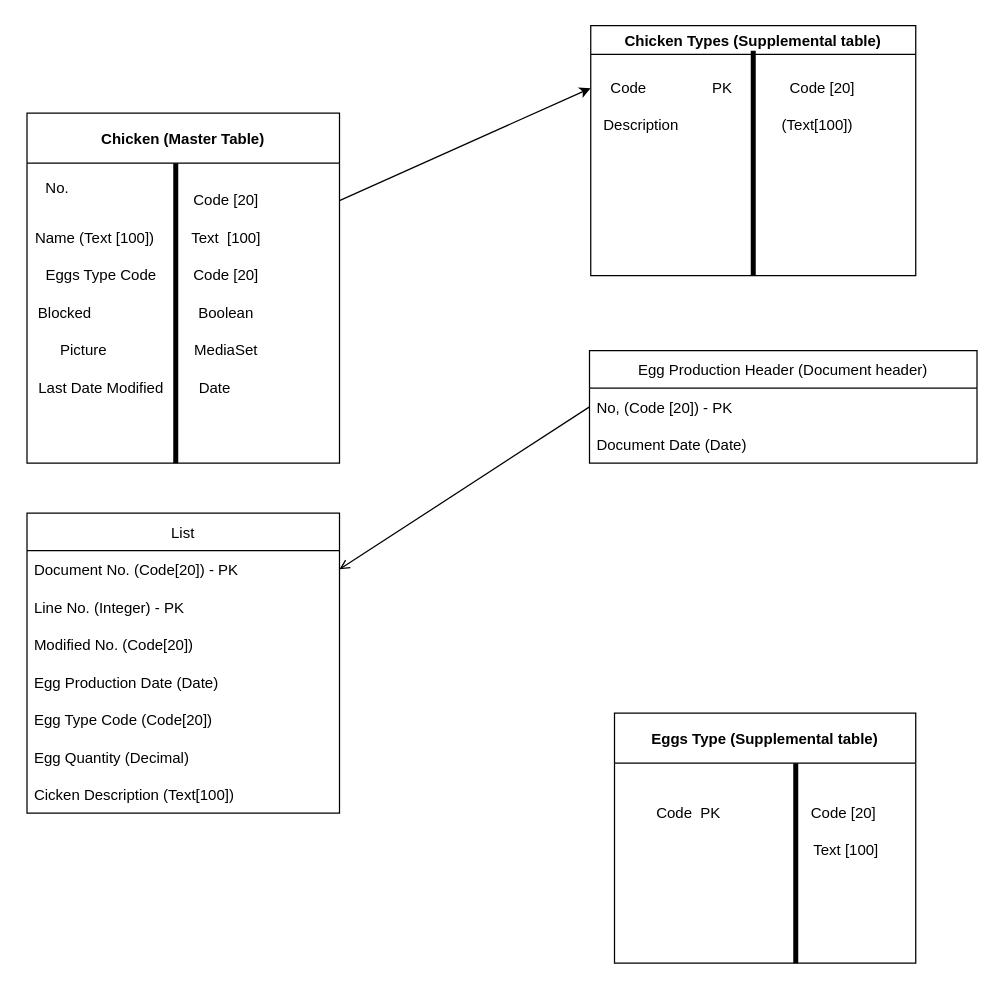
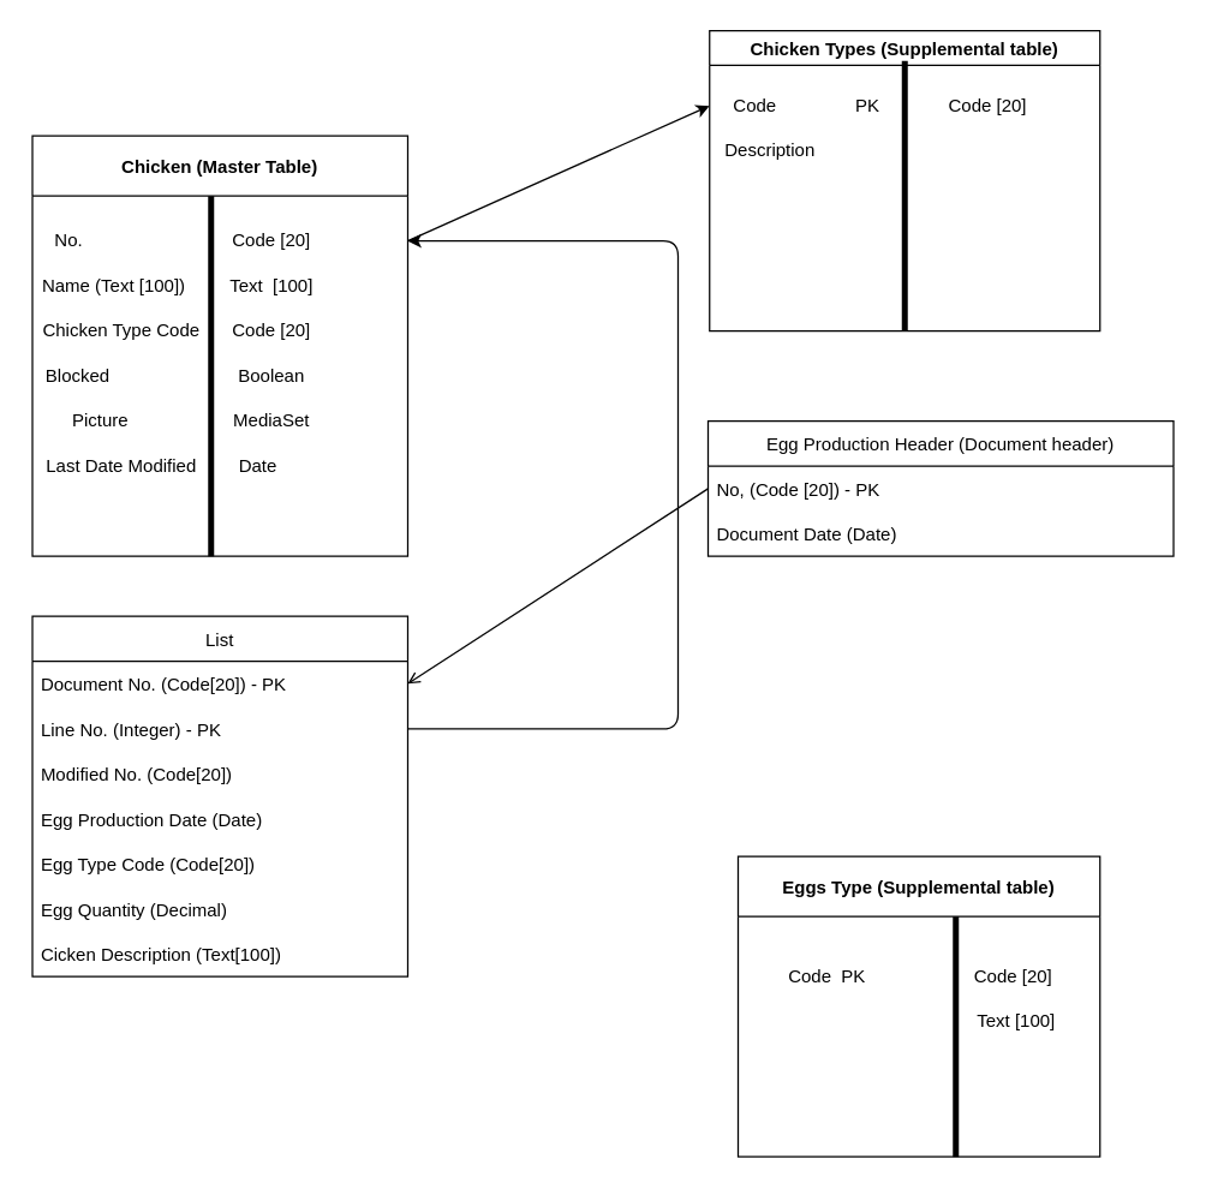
  <mxCell id="0" />
  <mxCell id="1" parent="0" />
  <mxCell id="2" style="edgeStyle=none;html=1;exitX=1;exitY=0.25;exitDx=0;exitDy=0;entryX=0;entryY=0.25;entryDx=0;entryDy=0;" parent="1" source="3" target="22" edge="1"><mxGeometry relative="1" as="geometry" /></mxCell>
  <mxCell id="3" value="Chicken (Master Table)" style="swimlane;startSize=40;" parent="1" vertex="1"><mxGeometry x="21" y="90" width="250" height="280" as="geometry" /></mxCell>
  <mxCell id="4" value="" style="line;strokeWidth=4;direction=south;html=1;perimeter=backbonePerimeter;points=[];outlineConnect=0;" parent="3" vertex="1"><mxGeometry x="114" y="40" width="10" height="240" as="geometry" /></mxCell>
  <mxCell id="5" value="Boolean" style="text;html=1;align=center;verticalAlign=middle;resizable=0;points=[];autosize=1;strokeColor=none;fillColor=none;" parent="3" vertex="1"><mxGeometry x="129" y="150" width="60" height="20" as="geometry" /></mxCell>
  <mxCell id="6" value="MediaSet" style="text;html=1;align=center;verticalAlign=middle;resizable=0;points=[];autosize=1;strokeColor=none;fillColor=none;" parent="3" vertex="1"><mxGeometry x="124" y="180" width="70" height="20" as="geometry" /></mxCell>
  <mxCell id="7" value="Text&amp;nbsp; [100]" style="text;html=1;align=center;verticalAlign=middle;resizable=0;points=[];autosize=1;strokeColor=none;fillColor=none;" parent="3" vertex="1"><mxGeometry x="124" y="90" width="70" height="20" as="geometry" /></mxCell>
  <mxCell id="8" value="Blocked" style="text;html=1;align=center;verticalAlign=middle;resizable=0;points=[];autosize=1;strokeColor=none;fillColor=none;" parent="3" vertex="1"><mxGeometry y="150" width="60" height="20" as="geometry" /></mxCell>
  <mxCell id="9" value="Name (Text [100])" style="text;html=1;align=center;verticalAlign=middle;resizable=0;points=[];autosize=1;strokeColor=none;fillColor=none;" parent="3" vertex="1"><mxGeometry x="-1" y="90" width="110" height="20" as="geometry" /></mxCell>
- <mxCell id="10" value="No." style="text;html=1;align=center;verticalAlign=middle;resizable=0;points=[];autosize=1;strokeColor=none;fillColor=none;" parent="3" vertex="1"><mxGeometry x="9" y="50" width="30" height="20" as="geometry" /></mxCell>
+ <mxCell id="10" value="No." style="text;html=1;align=center;verticalAlign=middle;resizable=0;points=[];autosize=1;strokeColor=none;fillColor=none;" parent="3" vertex="1"><mxGeometry x="9" y="60" width="30" height="20" as="geometry" /></mxCell>
  <mxCell id="11" value="Picture" style="text;html=1;align=center;verticalAlign=middle;resizable=0;points=[];autosize=1;strokeColor=none;fillColor=none;" parent="3" vertex="1"><mxGeometry x="20" y="180" width="50" height="20" as="geometry" /></mxCell>
  <mxCell id="12" value="Code [20]" style="text;html=1;align=center;verticalAlign=middle;resizable=0;points=[];autosize=1;strokeColor=none;fillColor=none;" parent="3" vertex="1"><mxGeometry x="124" y="60" width="70" height="20" as="geometry" /></mxCell>
  <mxCell id="13" value="Code [20]" style="text;html=1;align=center;verticalAlign=middle;resizable=0;points=[];autosize=1;strokeColor=none;fillColor=none;" parent="3" vertex="1"><mxGeometry x="124" y="120" width="70" height="20" as="geometry" /></mxCell>
- <mxCell id="14" value="Eggs Type Code" style="text;html=1;align=center;verticalAlign=middle;resizable=0;points=[];autosize=1;strokeColor=none;fillColor=none;" parent="3" vertex="1"><mxGeometry x="-1" y="120" width="120" height="20" as="geometry" /></mxCell>
+ <mxCell id="14" value="Chicken Type Code" style="text;html=1;align=center;verticalAlign=middle;resizable=0;points=[];autosize=1;strokeColor=none;fillColor=none;" parent="3" vertex="1"><mxGeometry x="-1" y="120" width="120" height="20" as="geometry" /></mxCell>
  <mxCell id="15" value="Date" style="text;html=1;align=center;verticalAlign=middle;resizable=0;points=[];autosize=1;strokeColor=none;fillColor=none;" parent="3" vertex="1"><mxGeometry x="130" y="210" width="40" height="20" as="geometry" /></mxCell>
  <mxCell id="16" value="Last Date Modified" style="text;html=1;align=center;verticalAlign=middle;resizable=0;points=[];autosize=1;strokeColor=none;fillColor=none;" parent="3" vertex="1"><mxGeometry x="-1" y="210" width="120" height="20" as="geometry" /></mxCell>
  <mxCell id="17" value="Eggs Type (Supplemental table)" style="swimlane;startSize=40;" parent="1" vertex="1"><mxGeometry x="491" y="570" width="241" height="200" as="geometry" /></mxCell>
  <mxCell id="18" value="" style="line;strokeWidth=4;direction=south;html=1;perimeter=backbonePerimeter;points=[];outlineConnect=0;" parent="17" vertex="1"><mxGeometry x="140" y="40" width="10" height="160" as="geometry" /></mxCell>
  <mxCell id="19" value="Code&amp;nbsp; PK" style="text;html=1;align=center;verticalAlign=middle;resizable=0;points=[];autosize=1;strokeColor=none;fillColor=none;" parent="17" vertex="1"><mxGeometry x="24" y="70" width="70" height="20" as="geometry" /></mxCell>
  <mxCell id="20" value="Code [20]" style="text;html=1;align=center;verticalAlign=middle;resizable=0;points=[];autosize=1;strokeColor=none;fillColor=none;" parent="17" vertex="1"><mxGeometry x="148" y="70" width="70" height="20" as="geometry" /></mxCell>
  <mxCell id="21" value="Text [100]" style="text;html=1;align=center;verticalAlign=middle;resizable=0;points=[];autosize=1;strokeColor=none;fillColor=none;" parent="17" vertex="1"><mxGeometry x="150" y="100" width="70" height="20" as="geometry" /></mxCell>
  <mxCell id="22" value="Chicken Types (Supplemental table)" style="swimlane;" parent="1" vertex="1"><mxGeometry x="472" y="20" width="260" height="200" as="geometry" /></mxCell>
  <mxCell id="23" value="" style="line;strokeWidth=4;direction=south;html=1;perimeter=backbonePerimeter;points=[];outlineConnect=0;" parent="22" vertex="1"><mxGeometry x="125" y="20" width="10" height="180" as="geometry" /></mxCell>
  <mxCell id="24" value="Code" style="text;html=1;align=center;verticalAlign=middle;resizable=0;points=[];autosize=1;strokeColor=none;fillColor=none;" parent="22" vertex="1"><mxGeometry x="10" y="40" width="40" height="20" as="geometry" /></mxCell>
  <mxCell id="25" value="PK" style="text;html=1;align=center;verticalAlign=middle;resizable=0;points=[];autosize=1;strokeColor=none;fillColor=none;" parent="22" vertex="1"><mxGeometry x="90" y="40" width="30" height="20" as="geometry" /></mxCell>
  <mxCell id="26" value="Description" style="text;html=1;align=center;verticalAlign=middle;resizable=0;points=[];autosize=1;strokeColor=none;fillColor=none;" parent="22" vertex="1"><mxGeometry y="70" width="80" height="20" as="geometry" /></mxCell>
- <mxCell id="27" value="(Text[100])" style="text;html=1;align=center;verticalAlign=middle;resizable=0;points=[];autosize=1;strokeColor=none;fillColor=none;" parent="22" vertex="1"><mxGeometry x="146" y="70" width="70" height="20" as="geometry" /></mxCell>
  <mxCell id="28" value="Code [20]" style="text;html=1;align=center;verticalAlign=middle;resizable=0;points=[];autosize=1;strokeColor=none;fillColor=none;" parent="22" vertex="1"><mxGeometry x="150" y="40" width="70" height="20" as="geometry" /></mxCell>
  <mxCell id="29" value="Egg Production Header (Document header)" style="swimlane;fontStyle=0;childLayout=stackLayout;horizontal=1;startSize=30;horizontalStack=0;resizeParent=1;resizeParentMax=0;resizeLast=0;collapsible=1;marginBottom=0;" vertex="1" parent="1"><mxGeometry x="471" y="280" width="310" height="90" as="geometry" /></mxCell>
  <mxCell id="30" value="No, (Code [20]) - PK" style="text;strokeColor=none;fillColor=none;align=left;verticalAlign=middle;spacingLeft=4;spacingRight=4;overflow=hidden;points=[[0,0.5],[1,0.5]];portConstraint=eastwest;rotatable=0;" vertex="1" parent="29"><mxGeometry y="30" width="310" height="30" as="geometry" /></mxCell>
  <mxCell id="31" value="Document Date (Date)" style="text;strokeColor=none;fillColor=none;align=left;verticalAlign=middle;spacingLeft=4;spacingRight=4;overflow=hidden;points=[[0,0.5],[1,0.5]];portConstraint=eastwest;rotatable=0;" vertex="1" parent="29"><mxGeometry y="60" width="310" height="30" as="geometry" /></mxCell>
  <mxCell id="32" value="List" style="swimlane;fontStyle=0;childLayout=stackLayout;horizontal=1;startSize=30;horizontalStack=0;resizeParent=1;resizeParentMax=0;resizeLast=0;collapsible=1;marginBottom=0;" vertex="1" parent="1"><mxGeometry x="21" y="410" width="250" height="240" as="geometry" /></mxCell>
  <mxCell id="33" value="Document No. (Code[20]) - PK" style="text;strokeColor=none;fillColor=none;align=left;verticalAlign=middle;spacingLeft=4;spacingRight=4;overflow=hidden;points=[[0,0.5],[1,0.5]];portConstraint=eastwest;rotatable=0;" vertex="1" parent="32"><mxGeometry y="30" width="250" height="30" as="geometry" /></mxCell>
  <mxCell id="34" value="Line No. (Integer) - PK" style="text;strokeColor=none;fillColor=none;align=left;verticalAlign=middle;spacingLeft=4;spacingRight=4;overflow=hidden;points=[[0,0.5],[1,0.5]];portConstraint=eastwest;rotatable=0;" vertex="1" parent="32"><mxGeometry y="60" width="250" height="30" as="geometry" /></mxCell>
  <mxCell id="35" value="Modified No. (Code[20])" style="text;strokeColor=none;fillColor=none;align=left;verticalAlign=middle;spacingLeft=4;spacingRight=4;overflow=hidden;points=[[0,0.5],[1,0.5]];portConstraint=eastwest;rotatable=0;" vertex="1" parent="32"><mxGeometry y="90" width="250" height="30" as="geometry" /></mxCell>
  <mxCell id="36" value="Egg Production Date (Date)" style="text;strokeColor=none;fillColor=none;align=left;verticalAlign=middle;spacingLeft=4;spacingRight=4;overflow=hidden;points=[[0,0.5],[1,0.5]];portConstraint=eastwest;rotatable=0;" vertex="1" parent="32"><mxGeometry y="120" width="250" height="30" as="geometry" /></mxCell>
  <mxCell id="37" value="Egg Type Code (Code[20])" style="text;strokeColor=none;fillColor=none;align=left;verticalAlign=middle;spacingLeft=4;spacingRight=4;overflow=hidden;points=[[0,0.5],[1,0.5]];portConstraint=eastwest;rotatable=0;" vertex="1" parent="32"><mxGeometry y="150" width="250" height="30" as="geometry" /></mxCell>
  <mxCell id="38" value="Egg Quantity (Decimal)" style="text;strokeColor=none;fillColor=none;align=left;verticalAlign=middle;spacingLeft=4;spacingRight=4;overflow=hidden;points=[[0,0.5],[1,0.5]];portConstraint=eastwest;rotatable=0;" vertex="1" parent="32"><mxGeometry y="180" width="250" height="30" as="geometry" /></mxCell>
  <mxCell id="39" value="Cicken Description (Text[100])" style="text;strokeColor=none;fillColor=none;align=left;verticalAlign=middle;spacingLeft=4;spacingRight=4;overflow=hidden;points=[[0,0.5],[1,0.5]];portConstraint=eastwest;rotatable=0;" vertex="1" parent="32"><mxGeometry y="210" width="250" height="30" as="geometry" /></mxCell>
  <mxCell id="40" style="edgeStyle=none;html=1;exitX=0;exitY=0.5;exitDx=0;exitDy=0;entryX=1;entryY=0.5;entryDx=0;entryDy=0;endArrow=open;" edge="1" parent="1" source="30" target="33"><mxGeometry relative="1" as="geometry" /></mxCell>
+ <mxCell id="41" style="edgeStyle=none;html=1;exitX=1;exitY=0.5;exitDx=0;exitDy=0;entryX=1;entryY=0.25;entryDx=0;entryDy=0;" edge="1" parent="1" source="34" target="3"><mxGeometry relative="1" as="geometry"><Array as="points"><mxPoint x="451" y="485" /><mxPoint x="451" y="160" /></Array></mxGeometry></mxCell>
